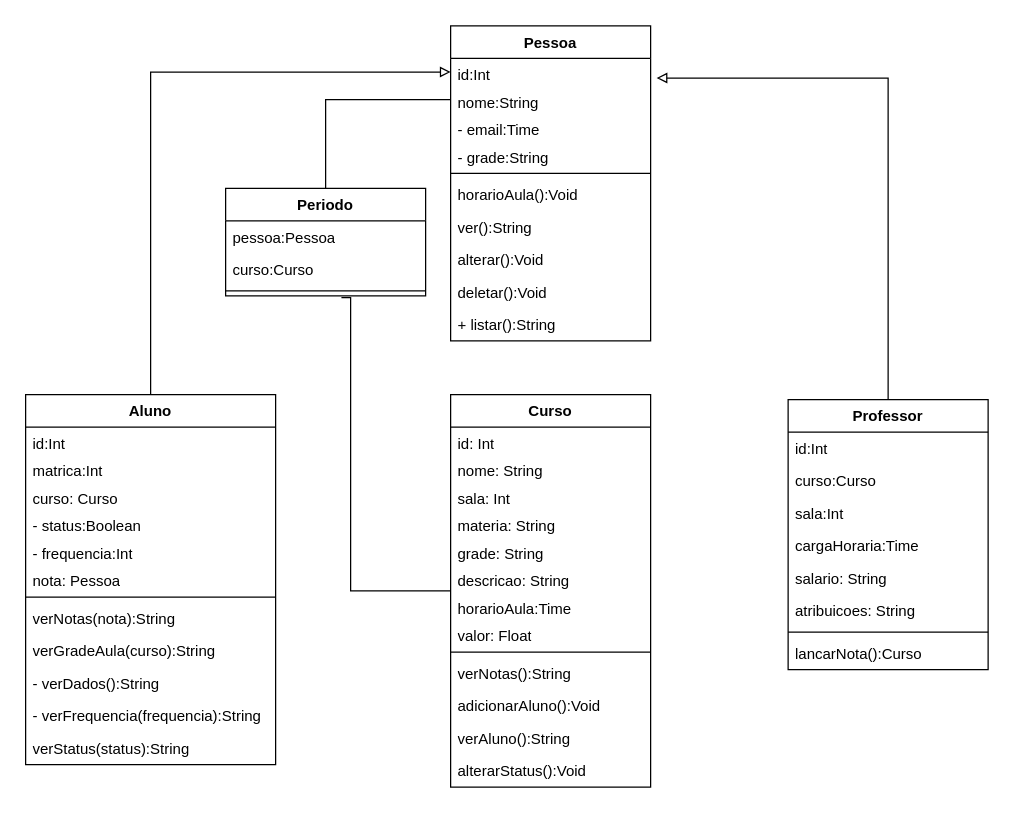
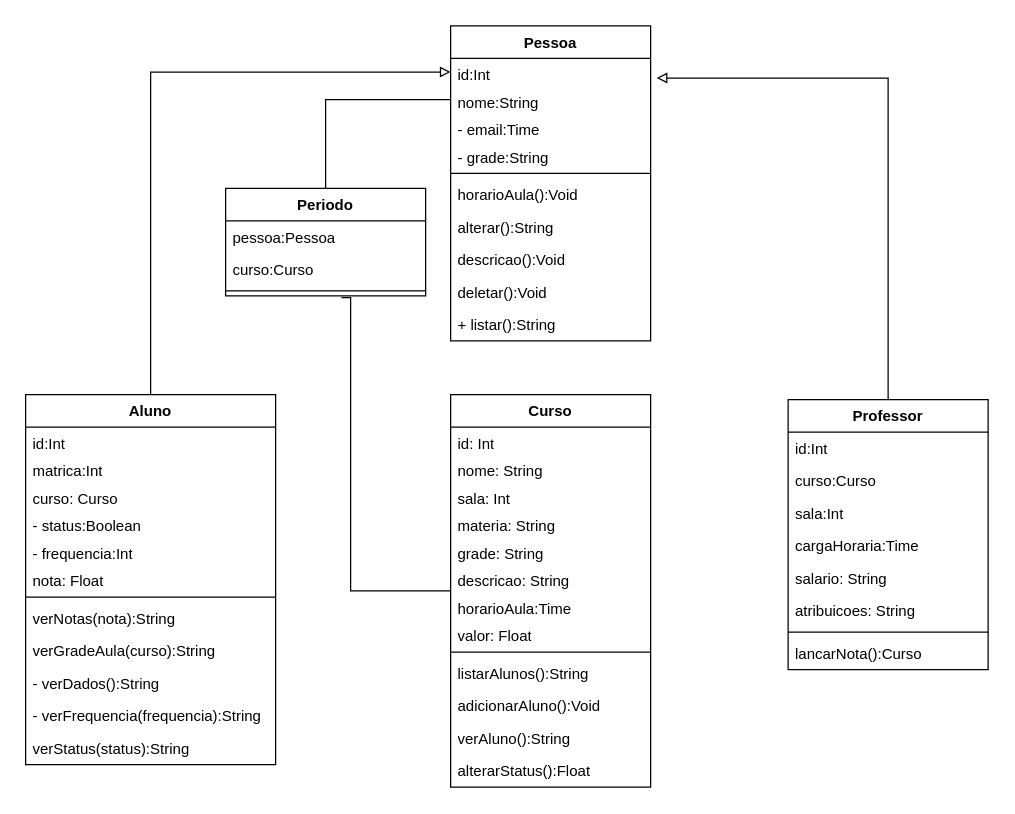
  <mxCell id="0" />
  <mxCell id="1" parent="0" />
  <mxCell id="2" style="edgeStyle=orthogonalEdgeStyle;rounded=0;orthogonalLoop=1;jettySize=auto;html=1;entryX=0;entryY=0.5;entryDx=0;entryDy=0;endArrow=block;endFill=0;" parent="1" source="3" target="40" edge="1"><mxGeometry relative="1" as="geometry" /></mxCell>
  <mxCell id="3" value="Aluno" style="swimlane;fontStyle=1;align=center;verticalAlign=top;childLayout=stackLayout;horizontal=1;startSize=26;horizontalStack=0;resizeParent=1;resizeParentMax=0;resizeLast=0;collapsible=1;marginBottom=0;whiteSpace=wrap;html=1;" parent="1" vertex="1"><mxGeometry x="20" y="315" width="200" height="296" as="geometry" /></mxCell>
  <mxCell id="4" value="id:Int" style="text;strokeColor=none;fillColor=none;align=left;verticalAlign=top;spacingLeft=4;spacingRight=4;overflow=hidden;rotatable=0;points=[[0,0.5],[1,0.5]];portConstraint=eastwest;whiteSpace=wrap;html=1;" parent="3" vertex="1"><mxGeometry y="26" width="200" height="22" as="geometry" /></mxCell>
  <mxCell id="5" value="matrica:Int" style="text;strokeColor=none;fillColor=none;align=left;verticalAlign=top;spacingLeft=4;spacingRight=4;overflow=hidden;rotatable=0;points=[[0,0.5],[1,0.5]];portConstraint=eastwest;whiteSpace=wrap;html=1;" parent="3" vertex="1"><mxGeometry y="48" width="200" height="22" as="geometry" /></mxCell>
  <mxCell id="6" value="curso: Curso" style="text;strokeColor=none;fillColor=none;align=left;verticalAlign=top;spacingLeft=4;spacingRight=4;overflow=hidden;rotatable=0;points=[[0,0.5],[1,0.5]];portConstraint=eastwest;whiteSpace=wrap;html=1;" parent="3" vertex="1"><mxGeometry y="70" width="200" height="22" as="geometry" /></mxCell>
  <mxCell id="7" value="- status:Boolean" style="text;strokeColor=none;fillColor=none;align=left;verticalAlign=top;spacingLeft=4;spacingRight=4;overflow=hidden;rotatable=0;points=[[0,0.5],[1,0.5]];portConstraint=eastwest;whiteSpace=wrap;html=1;" parent="3" vertex="1"><mxGeometry y="92" width="200" height="22" as="geometry" /></mxCell>
  <mxCell id="8" value="- frequencia:Int" style="text;strokeColor=none;fillColor=none;align=left;verticalAlign=top;spacingLeft=4;spacingRight=4;overflow=hidden;rotatable=0;points=[[0,0.5],[1,0.5]];portConstraint=eastwest;whiteSpace=wrap;html=1;" parent="3" vertex="1"><mxGeometry y="114" width="200" height="22" as="geometry" /></mxCell>
- <mxCell id="9" value="nota: Pessoa" style="text;strokeColor=none;fillColor=none;align=left;verticalAlign=top;spacingLeft=4;spacingRight=4;overflow=hidden;rotatable=0;points=[[0,0.5],[1,0.5]];portConstraint=eastwest;whiteSpace=wrap;html=1;" parent="3" vertex="1"><mxGeometry y="136" width="200" height="22" as="geometry" /></mxCell>
+ <mxCell id="9" value="nota: Float" style="text;strokeColor=none;fillColor=none;align=left;verticalAlign=top;spacingLeft=4;spacingRight=4;overflow=hidden;rotatable=0;points=[[0,0.5],[1,0.5]];portConstraint=eastwest;whiteSpace=wrap;html=1;" parent="3" vertex="1"><mxGeometry y="136" width="200" height="22" as="geometry" /></mxCell>
  <mxCell id="10" value="" style="line;strokeWidth=1;fillColor=none;align=left;verticalAlign=middle;spacingTop=-1;spacingLeft=3;spacingRight=3;rotatable=0;labelPosition=right;points=[];portConstraint=eastwest;strokeColor=inherit;" parent="3" vertex="1"><mxGeometry y="158" width="200" height="8" as="geometry" /></mxCell>
  <mxCell id="11" value="verNotas(nota):String" style="text;strokeColor=none;fillColor=none;align=left;verticalAlign=top;spacingLeft=4;spacingRight=4;overflow=hidden;rotatable=0;points=[[0,0.5],[1,0.5]];portConstraint=eastwest;whiteSpace=wrap;html=1;" parent="3" vertex="1"><mxGeometry y="166" width="200" height="26" as="geometry" /></mxCell>
  <mxCell id="12" value="verGradeAula(curso):String" style="text;strokeColor=none;fillColor=none;align=left;verticalAlign=top;spacingLeft=4;spacingRight=4;overflow=hidden;rotatable=0;points=[[0,0.5],[1,0.5]];portConstraint=eastwest;whiteSpace=wrap;html=1;" parent="3" vertex="1"><mxGeometry y="192" width="200" height="26" as="geometry" /></mxCell>
  <mxCell id="13" value="- verDados():String" style="text;strokeColor=none;fillColor=none;align=left;verticalAlign=top;spacingLeft=4;spacingRight=4;overflow=hidden;rotatable=0;points=[[0,0.5],[1,0.5]];portConstraint=eastwest;whiteSpace=wrap;html=1;" parent="3" vertex="1"><mxGeometry y="218" width="200" height="26" as="geometry" /></mxCell>
  <mxCell id="14" value="- verFrequencia(frequencia):String" style="text;strokeColor=none;fillColor=none;align=left;verticalAlign=top;spacingLeft=4;spacingRight=4;overflow=hidden;rotatable=0;points=[[0,0.5],[1,0.5]];portConstraint=eastwest;whiteSpace=wrap;html=1;" parent="3" vertex="1"><mxGeometry y="244" width="200" height="26" as="geometry" /></mxCell>
  <mxCell id="15" value="verStatus(status):String" style="text;strokeColor=none;fillColor=none;align=left;verticalAlign=top;spacingLeft=4;spacingRight=4;overflow=hidden;rotatable=0;points=[[0,0.5],[1,0.5]];portConstraint=eastwest;whiteSpace=wrap;html=1;" parent="3" vertex="1"><mxGeometry y="270" width="200" height="26" as="geometry" /></mxCell>
  <mxCell id="16" value="Professor" style="swimlane;fontStyle=1;align=center;verticalAlign=top;childLayout=stackLayout;horizontal=1;startSize=26;horizontalStack=0;resizeParent=1;resizeParentMax=0;resizeLast=0;collapsible=1;marginBottom=0;whiteSpace=wrap;html=1;" parent="1" vertex="1"><mxGeometry x="630" y="319" width="160" height="216" as="geometry" /></mxCell>
  <mxCell id="17" value="id:Int" style="text;strokeColor=none;fillColor=none;align=left;verticalAlign=top;spacingLeft=4;spacingRight=4;overflow=hidden;rotatable=0;points=[[0,0.5],[1,0.5]];portConstraint=eastwest;whiteSpace=wrap;html=1;" parent="16" vertex="1"><mxGeometry y="26" width="160" height="26" as="geometry" /></mxCell>
  <mxCell id="18" value="curso:Curso" style="text;strokeColor=none;fillColor=none;align=left;verticalAlign=top;spacingLeft=4;spacingRight=4;overflow=hidden;rotatable=0;points=[[0,0.5],[1,0.5]];portConstraint=eastwest;whiteSpace=wrap;html=1;" parent="16" vertex="1"><mxGeometry y="52" width="160" height="26" as="geometry" /></mxCell>
  <mxCell id="19" value="sala:Int" style="text;strokeColor=none;fillColor=none;align=left;verticalAlign=top;spacingLeft=4;spacingRight=4;overflow=hidden;rotatable=0;points=[[0,0.5],[1,0.5]];portConstraint=eastwest;whiteSpace=wrap;html=1;" parent="16" vertex="1"><mxGeometry y="78" width="160" height="26" as="geometry" /></mxCell>
  <mxCell id="20" value="cargaHoraria:Time" style="text;strokeColor=none;fillColor=none;align=left;verticalAlign=top;spacingLeft=4;spacingRight=4;overflow=hidden;rotatable=0;points=[[0,0.5],[1,0.5]];portConstraint=eastwest;whiteSpace=wrap;html=1;" parent="16" vertex="1"><mxGeometry y="104" width="160" height="26" as="geometry" /></mxCell>
  <mxCell id="21" value="salario: String" style="text;strokeColor=none;fillColor=none;align=left;verticalAlign=top;spacingLeft=4;spacingRight=4;overflow=hidden;rotatable=0;points=[[0,0.5],[1,0.5]];portConstraint=eastwest;whiteSpace=wrap;html=1;" parent="16" vertex="1"><mxGeometry y="130" width="160" height="26" as="geometry" /></mxCell>
  <mxCell id="22" value="atribuicoes: String" style="text;strokeColor=none;fillColor=none;align=left;verticalAlign=top;spacingLeft=4;spacingRight=4;overflow=hidden;rotatable=0;points=[[0,0.5],[1,0.5]];portConstraint=eastwest;whiteSpace=wrap;html=1;" parent="16" vertex="1"><mxGeometry y="156" width="160" height="26" as="geometry" /></mxCell>
  <mxCell id="23" value="" style="line;strokeWidth=1;fillColor=none;align=left;verticalAlign=middle;spacingTop=-1;spacingLeft=3;spacingRight=3;rotatable=0;labelPosition=right;points=[];portConstraint=eastwest;strokeColor=inherit;" parent="16" vertex="1"><mxGeometry y="182" width="160" height="8" as="geometry" /></mxCell>
  <mxCell id="24" value="lancarNota():Curso" style="text;strokeColor=none;fillColor=none;align=left;verticalAlign=top;spacingLeft=4;spacingRight=4;overflow=hidden;rotatable=0;points=[[0,0.5],[1,0.5]];portConstraint=eastwest;whiteSpace=wrap;html=1;" parent="16" vertex="1"><mxGeometry y="190" width="160" height="26" as="geometry" /></mxCell>
  <mxCell id="25" value="Curso" style="swimlane;fontStyle=1;align=center;verticalAlign=top;childLayout=stackLayout;horizontal=1;startSize=26;horizontalStack=0;resizeParent=1;resizeParentMax=0;resizeLast=0;collapsible=1;marginBottom=0;whiteSpace=wrap;html=1;" parent="1" vertex="1"><mxGeometry x="360" y="315" width="160" height="314" as="geometry" /></mxCell>
  <mxCell id="26" value="id: Int" style="text;strokeColor=none;fillColor=none;align=left;verticalAlign=top;spacingLeft=4;spacingRight=4;overflow=hidden;rotatable=0;points=[[0,0.5],[1,0.5]];portConstraint=eastwest;whiteSpace=wrap;html=1;" parent="25" vertex="1"><mxGeometry y="26" width="160" height="22" as="geometry" /></mxCell>
  <mxCell id="27" value="nome: String" style="text;strokeColor=none;fillColor=none;align=left;verticalAlign=top;spacingLeft=4;spacingRight=4;overflow=hidden;rotatable=0;points=[[0,0.5],[1,0.5]];portConstraint=eastwest;whiteSpace=wrap;html=1;" parent="25" vertex="1"><mxGeometry y="48" width="160" height="22" as="geometry" /></mxCell>
  <mxCell id="28" value="sala: Int" style="text;strokeColor=none;fillColor=none;align=left;verticalAlign=top;spacingLeft=4;spacingRight=4;overflow=hidden;rotatable=0;points=[[0,0.5],[1,0.5]];portConstraint=eastwest;whiteSpace=wrap;html=1;" parent="25" vertex="1"><mxGeometry y="70" width="160" height="22" as="geometry" /></mxCell>
  <mxCell id="29" value="materia: String" style="text;strokeColor=none;fillColor=none;align=left;verticalAlign=top;spacingLeft=4;spacingRight=4;overflow=hidden;rotatable=0;points=[[0,0.5],[1,0.5]];portConstraint=eastwest;whiteSpace=wrap;html=1;" parent="25" vertex="1"><mxGeometry y="92" width="160" height="22" as="geometry" /></mxCell>
  <mxCell id="30" value="grade: String" style="text;strokeColor=none;fillColor=none;align=left;verticalAlign=top;spacingLeft=4;spacingRight=4;overflow=hidden;rotatable=0;points=[[0,0.5],[1,0.5]];portConstraint=eastwest;whiteSpace=wrap;html=1;" parent="25" vertex="1"><mxGeometry y="114" width="160" height="22" as="geometry" /></mxCell>
  <mxCell id="31" value="descricao: String" style="text;strokeColor=none;fillColor=none;align=left;verticalAlign=top;spacingLeft=4;spacingRight=4;overflow=hidden;rotatable=0;points=[[0,0.5],[1,0.5]];portConstraint=eastwest;whiteSpace=wrap;html=1;" parent="25" vertex="1"><mxGeometry y="136" width="160" height="22" as="geometry" /></mxCell>
  <mxCell id="32" value="horarioAula:Time" style="text;strokeColor=none;fillColor=none;align=left;verticalAlign=top;spacingLeft=4;spacingRight=4;overflow=hidden;rotatable=0;points=[[0,0.5],[1,0.5]];portConstraint=eastwest;whiteSpace=wrap;html=1;" parent="25" vertex="1"><mxGeometry y="158" width="160" height="22" as="geometry" /></mxCell>
  <mxCell id="33" value="valor: Float" style="text;strokeColor=none;fillColor=none;align=left;verticalAlign=top;spacingLeft=4;spacingRight=4;overflow=hidden;rotatable=0;points=[[0,0.5],[1,0.5]];portConstraint=eastwest;whiteSpace=wrap;html=1;" parent="25" vertex="1"><mxGeometry y="180" width="160" height="22" as="geometry" /></mxCell>
  <mxCell id="34" value="" style="line;strokeWidth=1;fillColor=none;align=left;verticalAlign=middle;spacingTop=-1;spacingLeft=3;spacingRight=3;rotatable=0;labelPosition=right;points=[];portConstraint=eastwest;strokeColor=inherit;" parent="25" vertex="1"><mxGeometry y="202" width="160" height="8" as="geometry" /></mxCell>
- <mxCell id="35" value="verNotas():String" style="text;strokeColor=none;fillColor=none;align=left;verticalAlign=top;spacingLeft=4;spacingRight=4;overflow=hidden;rotatable=0;points=[[0,0.5],[1,0.5]];portConstraint=eastwest;whiteSpace=wrap;html=1;" parent="25" vertex="1"><mxGeometry y="210" width="160" height="26" as="geometry" /></mxCell>
+ <mxCell id="35" value="listarAlunos():String" style="text;strokeColor=none;fillColor=none;align=left;verticalAlign=top;spacingLeft=4;spacingRight=4;overflow=hidden;rotatable=0;points=[[0,0.5],[1,0.5]];portConstraint=eastwest;whiteSpace=wrap;html=1;" parent="25" vertex="1"><mxGeometry y="210" width="160" height="26" as="geometry" /></mxCell>
  <mxCell id="36" value="adicionarAluno():Void" style="text;strokeColor=none;fillColor=none;align=left;verticalAlign=top;spacingLeft=4;spacingRight=4;overflow=hidden;rotatable=0;points=[[0,0.5],[1,0.5]];portConstraint=eastwest;whiteSpace=wrap;html=1;" parent="25" vertex="1"><mxGeometry y="236" width="160" height="26" as="geometry" /></mxCell>
  <mxCell id="37" value="verAluno():String" style="text;strokeColor=none;fillColor=none;align=left;verticalAlign=top;spacingLeft=4;spacingRight=4;overflow=hidden;rotatable=0;points=[[0,0.5],[1,0.5]];portConstraint=eastwest;whiteSpace=wrap;html=1;" parent="25" vertex="1"><mxGeometry y="262" width="160" height="26" as="geometry" /></mxCell>
- <mxCell id="38" value="alterarStatus():Void" style="text;strokeColor=none;fillColor=none;align=left;verticalAlign=top;spacingLeft=4;spacingRight=4;overflow=hidden;rotatable=0;points=[[0,0.5],[1,0.5]];portConstraint=eastwest;whiteSpace=wrap;html=1;" parent="25" vertex="1"><mxGeometry y="288" width="160" height="26" as="geometry" /></mxCell>
+ <mxCell id="38" value="alterarStatus():Float" style="text;strokeColor=none;fillColor=none;align=left;verticalAlign=top;spacingLeft=4;spacingRight=4;overflow=hidden;rotatable=0;points=[[0,0.5],[1,0.5]];portConstraint=eastwest;whiteSpace=wrap;html=1;" parent="25" vertex="1"><mxGeometry y="288" width="160" height="26" as="geometry" /></mxCell>
  <mxCell id="39" value="Pessoa" style="swimlane;fontStyle=1;align=center;verticalAlign=top;childLayout=stackLayout;horizontal=1;startSize=26;horizontalStack=0;resizeParent=1;resizeParentMax=0;resizeLast=0;collapsible=1;marginBottom=0;whiteSpace=wrap;html=1;" parent="1" vertex="1"><mxGeometry x="360" y="20" width="160" height="252" as="geometry" /></mxCell>
  <mxCell id="40" value="id:Int" style="text;strokeColor=none;fillColor=none;align=left;verticalAlign=top;spacingLeft=4;spacingRight=4;overflow=hidden;rotatable=0;points=[[0,0.5],[1,0.5]];portConstraint=eastwest;whiteSpace=wrap;html=1;" parent="39" vertex="1"><mxGeometry y="26" width="160" height="22" as="geometry" /></mxCell>
  <mxCell id="41" value="nome:String" style="text;strokeColor=none;fillColor=none;align=left;verticalAlign=top;spacingLeft=4;spacingRight=4;overflow=hidden;rotatable=0;points=[[0,0.5],[1,0.5]];portConstraint=eastwest;whiteSpace=wrap;html=1;" parent="39" vertex="1"><mxGeometry y="48" width="160" height="22" as="geometry" /></mxCell>
  <mxCell id="42" value="- email:Time" style="text;strokeColor=none;fillColor=none;align=left;verticalAlign=top;spacingLeft=4;spacingRight=4;overflow=hidden;rotatable=0;points=[[0,0.5],[1,0.5]];portConstraint=eastwest;whiteSpace=wrap;html=1;" parent="39" vertex="1"><mxGeometry y="70" width="160" height="22" as="geometry" /></mxCell>
  <mxCell id="43" value="- grade:String" style="text;strokeColor=none;fillColor=none;align=left;verticalAlign=top;spacingLeft=4;spacingRight=4;overflow=hidden;rotatable=0;points=[[0,0.5],[1,0.5]];portConstraint=eastwest;whiteSpace=wrap;html=1;" parent="39" vertex="1"><mxGeometry y="92" width="160" height="22" as="geometry" /></mxCell>
  <mxCell id="44" value="" style="line;strokeWidth=1;fillColor=none;align=left;verticalAlign=middle;spacingTop=-1;spacingLeft=3;spacingRight=3;rotatable=0;labelPosition=right;points=[];portConstraint=eastwest;strokeColor=inherit;" parent="39" vertex="1"><mxGeometry y="114" width="160" height="8" as="geometry" /></mxCell>
  <mxCell id="45" value="horarioAula():Void" style="text;strokeColor=none;fillColor=none;align=left;verticalAlign=top;spacingLeft=4;spacingRight=4;overflow=hidden;rotatable=0;points=[[0,0.5],[1,0.5]];portConstraint=eastwest;whiteSpace=wrap;html=1;" parent="39" vertex="1"><mxGeometry y="122" width="160" height="26" as="geometry" /></mxCell>
- <mxCell id="46" value="ver():String" style="text;strokeColor=none;fillColor=none;align=left;verticalAlign=top;spacingLeft=4;spacingRight=4;overflow=hidden;rotatable=0;points=[[0,0.5],[1,0.5]];portConstraint=eastwest;whiteSpace=wrap;html=1;" parent="39" vertex="1"><mxGeometry y="148" width="160" height="26" as="geometry" /></mxCell>
- <mxCell id="47" value="alterar():Void" style="text;strokeColor=none;fillColor=none;align=left;verticalAlign=top;spacingLeft=4;spacingRight=4;overflow=hidden;rotatable=0;points=[[0,0.5],[1,0.5]];portConstraint=eastwest;whiteSpace=wrap;html=1;" parent="39" vertex="1"><mxGeometry y="174" width="160" height="26" as="geometry" /></mxCell>
+ <mxCell id="46" value="alterar():String" style="text;strokeColor=none;fillColor=none;align=left;verticalAlign=top;spacingLeft=4;spacingRight=4;overflow=hidden;rotatable=0;points=[[0,0.5],[1,0.5]];portConstraint=eastwest;whiteSpace=wrap;html=1;" parent="39" vertex="1"><mxGeometry y="148" width="160" height="26" as="geometry" /></mxCell>
+ <mxCell id="47" value="descricao():Void" style="text;strokeColor=none;fillColor=none;align=left;verticalAlign=top;spacingLeft=4;spacingRight=4;overflow=hidden;rotatable=0;points=[[0,0.5],[1,0.5]];portConstraint=eastwest;whiteSpace=wrap;html=1;" parent="39" vertex="1"><mxGeometry y="174" width="160" height="26" as="geometry" /></mxCell>
  <mxCell id="48" value="deletar():Void" style="text;strokeColor=none;fillColor=none;align=left;verticalAlign=top;spacingLeft=4;spacingRight=4;overflow=hidden;rotatable=0;points=[[0,0.5],[1,0.5]];portConstraint=eastwest;whiteSpace=wrap;html=1;" parent="39" vertex="1"><mxGeometry y="200" width="160" height="26" as="geometry" /></mxCell>
  <mxCell id="49" value="+ listar():String" style="text;strokeColor=none;fillColor=none;align=left;verticalAlign=top;spacingLeft=4;spacingRight=4;overflow=hidden;rotatable=0;points=[[0,0.5],[1,0.5]];portConstraint=eastwest;whiteSpace=wrap;html=1;" parent="39" vertex="1"><mxGeometry y="226" width="160" height="26" as="geometry" /></mxCell>
  <mxCell id="50" style="edgeStyle=orthogonalEdgeStyle;rounded=0;orthogonalLoop=1;jettySize=auto;html=1;entryX=1.03;entryY=-0.282;entryDx=0;entryDy=0;entryPerimeter=0;endArrow=block;endFill=0;" parent="1" source="16" target="41" edge="1"><mxGeometry relative="1" as="geometry" /></mxCell>
  <mxCell id="51" style="edgeStyle=orthogonalEdgeStyle;rounded=0;orthogonalLoop=1;jettySize=auto;html=1;endArrow=none;endFill=0;" parent="1" source="52" target="41" edge="1"><mxGeometry relative="1" as="geometry" /></mxCell>
  <mxCell id="52" value="Periodo" style="swimlane;fontStyle=1;align=center;verticalAlign=top;childLayout=stackLayout;horizontal=1;startSize=26;horizontalStack=0;resizeParent=1;resizeParentMax=0;resizeLast=0;collapsible=1;marginBottom=0;whiteSpace=wrap;html=1;" parent="1" vertex="1"><mxGeometry x="180" y="150" width="160" height="86" as="geometry" /></mxCell>
  <mxCell id="53" value="pessoa:Pessoa" style="text;strokeColor=none;fillColor=none;align=left;verticalAlign=top;spacingLeft=4;spacingRight=4;overflow=hidden;rotatable=0;points=[[0,0.5],[1,0.5]];portConstraint=eastwest;whiteSpace=wrap;html=1;" parent="52" vertex="1"><mxGeometry y="26" width="160" height="26" as="geometry" /></mxCell>
  <mxCell id="54" value="curso:Curso" style="text;strokeColor=none;fillColor=none;align=left;verticalAlign=top;spacingLeft=4;spacingRight=4;overflow=hidden;rotatable=0;points=[[0,0.5],[1,0.5]];portConstraint=eastwest;whiteSpace=wrap;html=1;" parent="52" vertex="1"><mxGeometry y="52" width="160" height="26" as="geometry" /></mxCell>
  <mxCell id="55" value="" style="line;strokeWidth=1;fillColor=none;align=left;verticalAlign=middle;spacingTop=-1;spacingLeft=3;spacingRight=3;rotatable=0;labelPosition=right;points=[];portConstraint=eastwest;strokeColor=inherit;" parent="52" vertex="1"><mxGeometry y="78" width="160" height="8" as="geometry" /></mxCell>
  <mxCell id="56" style="edgeStyle=orthogonalEdgeStyle;rounded=0;orthogonalLoop=1;jettySize=auto;html=1;entryX=0.579;entryY=1.183;entryDx=0;entryDy=0;entryPerimeter=0;endArrow=none;endFill=0;" parent="1" source="25" target="55" edge="1"><mxGeometry relative="1" as="geometry"><Array as="points"><mxPoint x="280" y="472" /><mxPoint x="280" y="238" /></Array></mxGeometry></mxCell>
